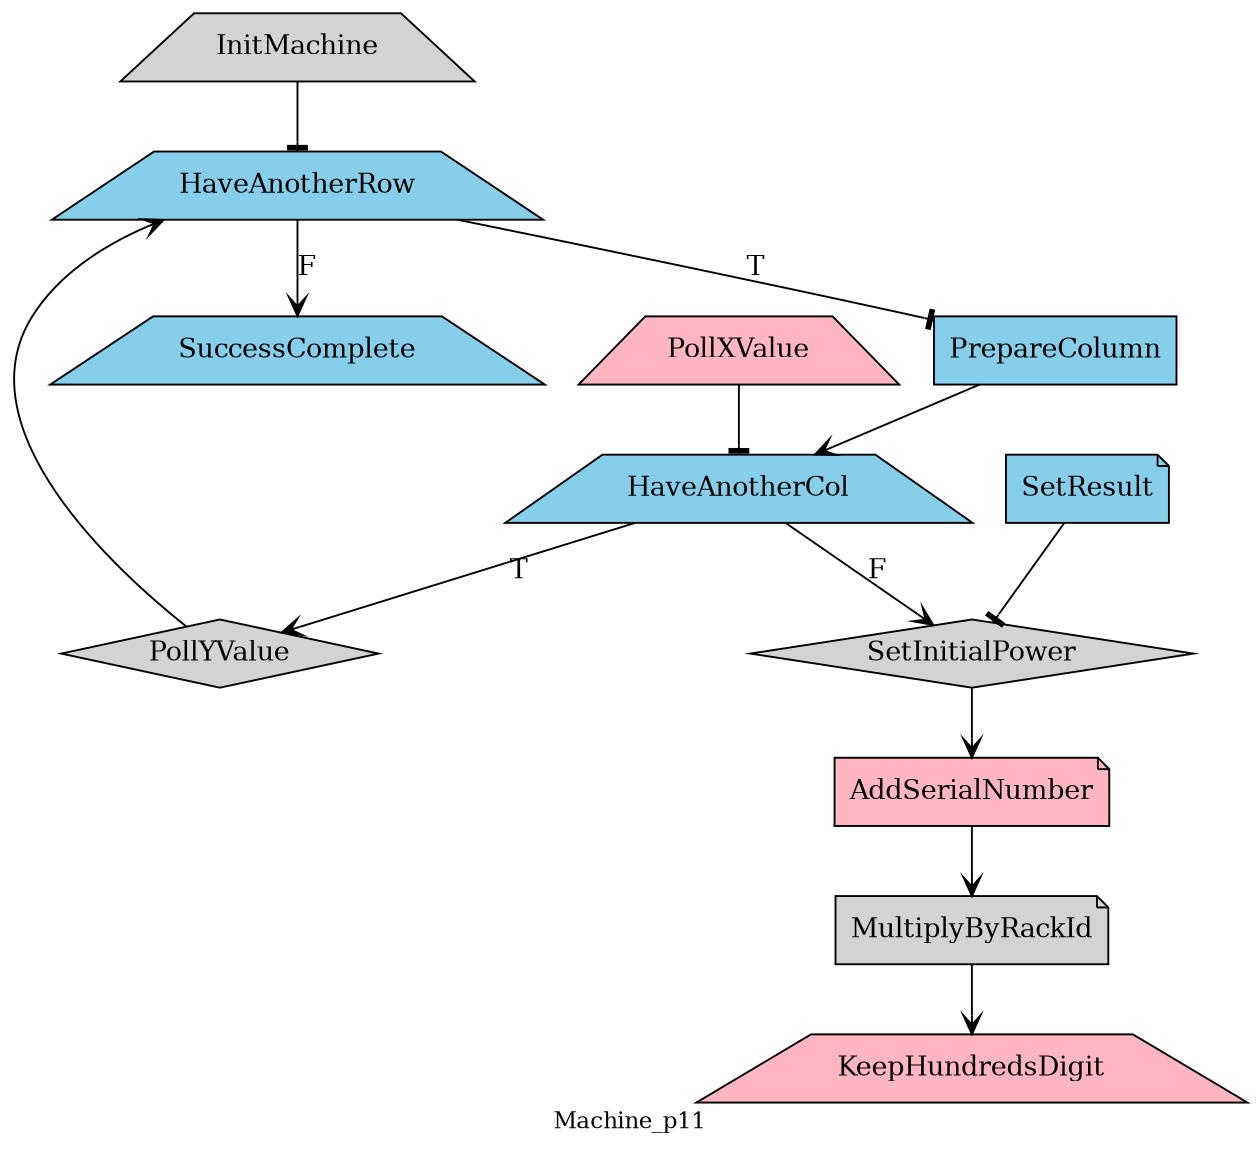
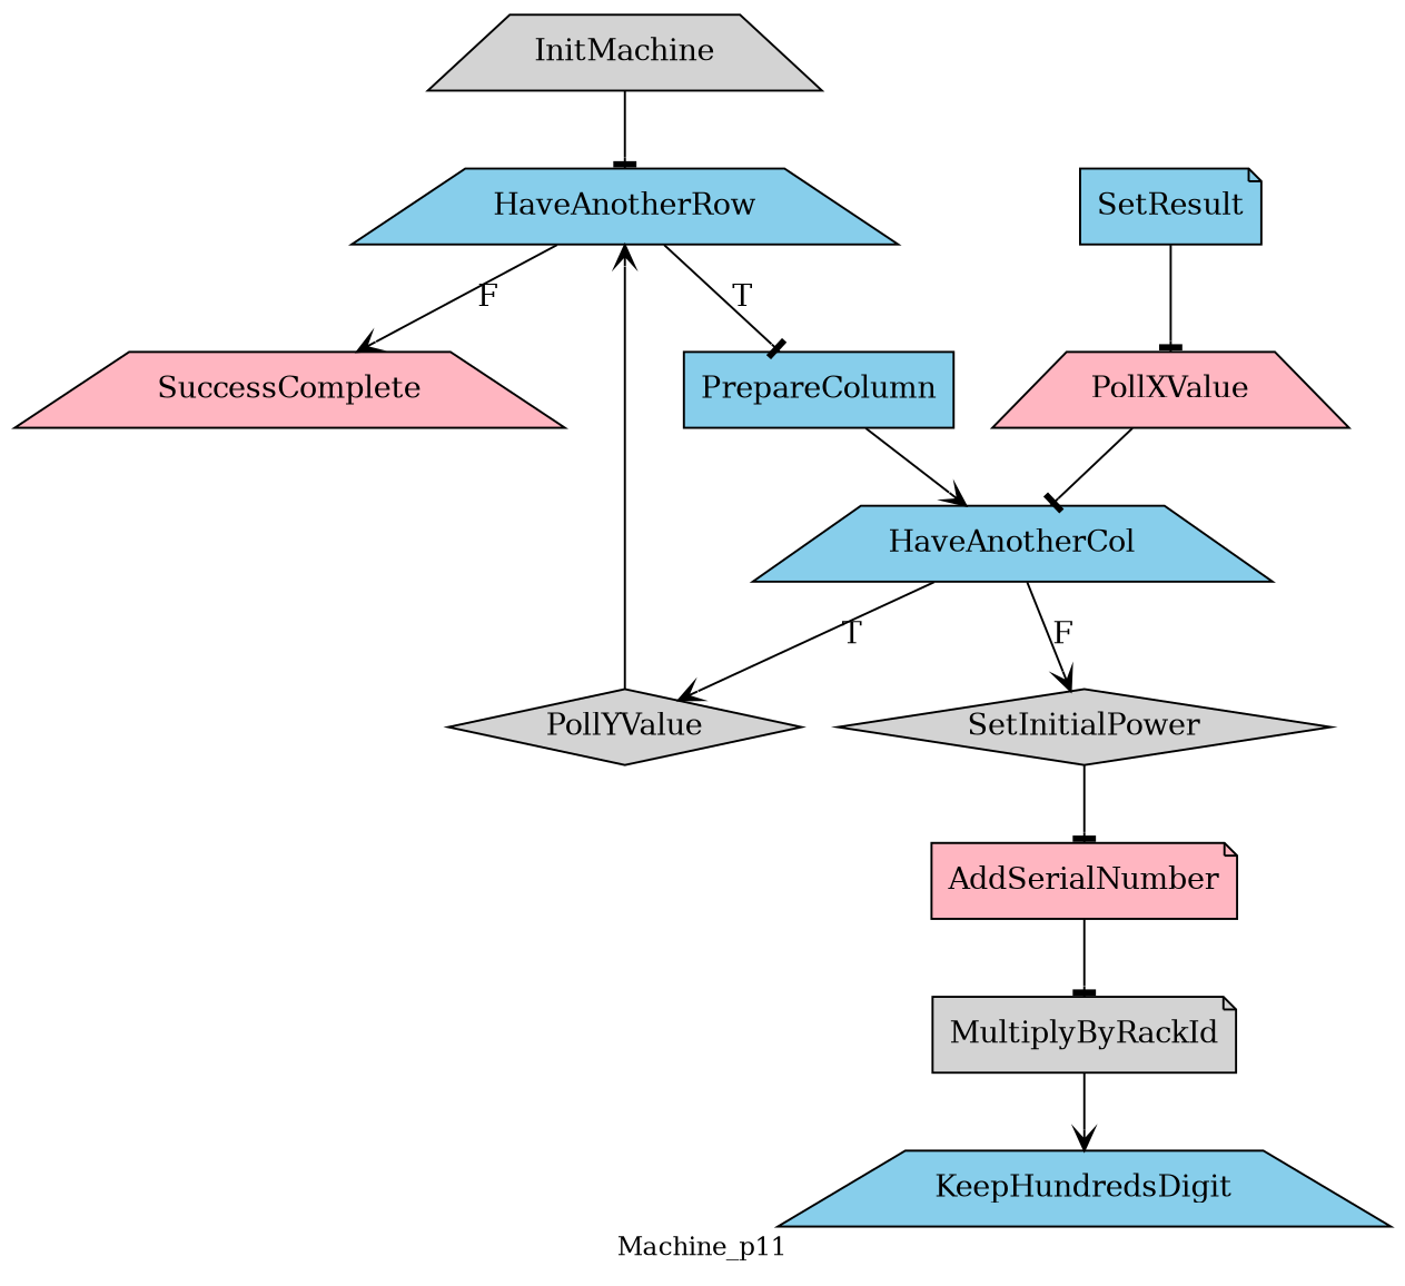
  digraph {
    fontsize=12
    label=Machine_p11
    node [fillcolor=lightgrey shape=trapezium style=filled]
    edge [arrowhead=tee]
    InitMachine
    HaveAnotherRow [fillcolor=skyblue]
    PrepareColumn [fillcolor=skyblue shape=box]
-   SuccessComplete [fillcolor=skyblue]
+   SuccessComplete [fillcolor=lightpink]
    HaveAnotherCol [fillcolor=skyblue]
    PollYValue [shape=diamond]
    SetInitialPower [shape=diamond]
    AddSerialNumber [fillcolor=lightpink shape=note]
    MultiplyByRackId [shape=note]
-   KeepHundredsDigit [fillcolor=lightpink]
+   KeepHundredsDigit [fillcolor=skyblue]
    SetResult [fillcolor=skyblue shape=note]
    PollXValue [fillcolor=lightpink]
    InitMachine -> HaveAnotherRow
    HaveAnotherRow -> PrepareColumn [label=T]
    HaveAnotherRow -> SuccessComplete [arrowhead=vee label=F]
    PrepareColumn -> HaveAnotherCol [arrowhead=vee]
    HaveAnotherCol -> PollYValue [arrowhead=vee label=T]
    HaveAnotherCol -> SetInitialPower [arrowhead=vee label=F]
    PollYValue -> HaveAnotherRow [arrowhead=vee]
-   SetInitialPower -> AddSerialNumber [arrowhead=vee]
-   AddSerialNumber -> MultiplyByRackId [arrowhead=vee]
+   SetInitialPower -> AddSerialNumber
+   AddSerialNumber -> MultiplyByRackId
    MultiplyByRackId -> KeepHundredsDigit [arrowhead=vee]
-   SetResult -> SetInitialPower
+   SetResult -> PollXValue
    PollXValue -> HaveAnotherCol
  }
